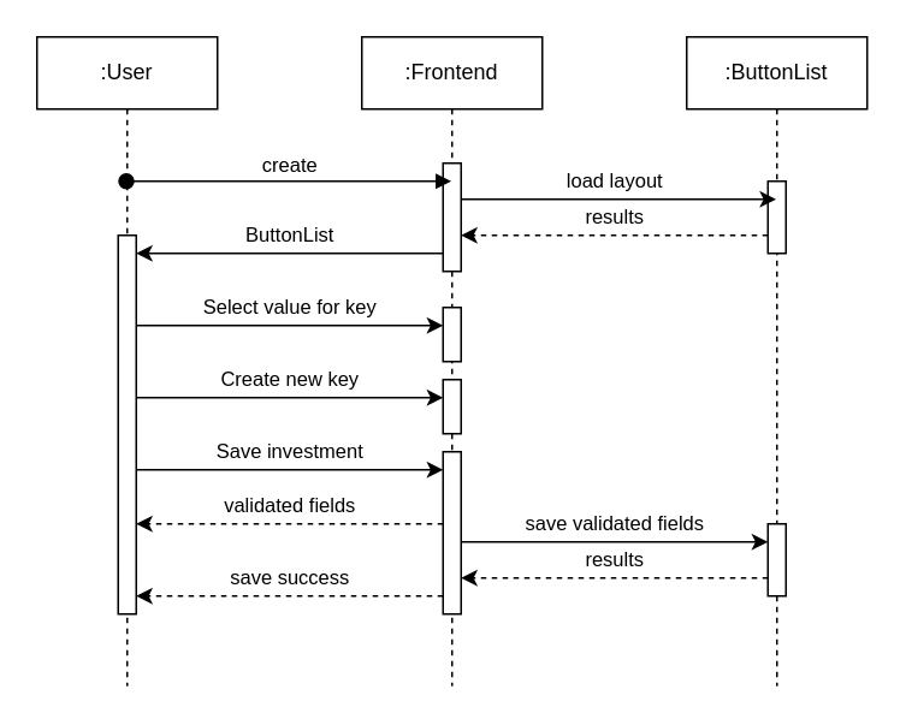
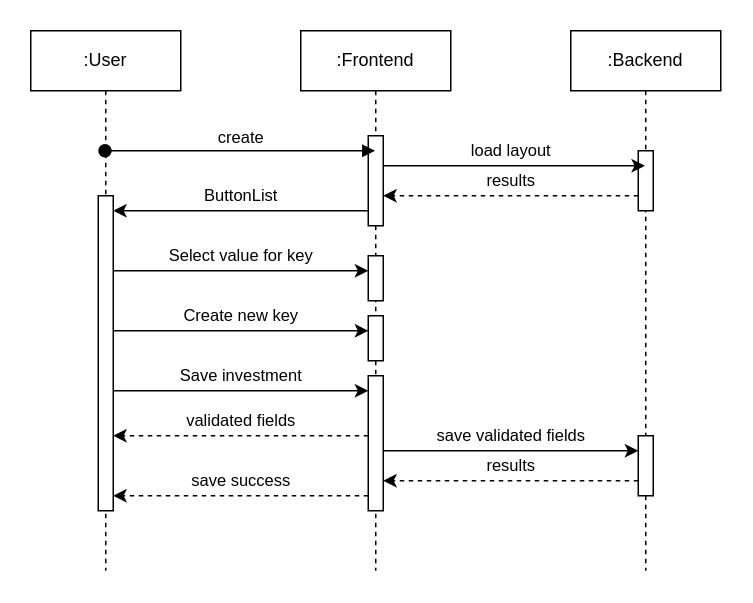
  <mxCell id="0" />
  <mxCell id="1" parent="0" />
  <mxCell id="2" value=":User" style="shape=umlLifeline;perimeter=lifelinePerimeter;whiteSpace=wrap;html=1;container=0;dropTarget=0;collapsible=0;recursiveResize=0;outlineConnect=0;portConstraint=eastwest;newEdgeStyle={&quot;edgeStyle&quot;:&quot;elbowEdgeStyle&quot;,&quot;elbow&quot;:&quot;vertical&quot;,&quot;curved&quot;:0,&quot;rounded&quot;:0};" parent="1" vertex="1"><mxGeometry x="20" y="20" width="100" height="360" as="geometry" /></mxCell>
  <mxCell id="3" value=":Frontend" style="shape=umlLifeline;perimeter=lifelinePerimeter;whiteSpace=wrap;html=1;container=0;dropTarget=0;collapsible=0;recursiveResize=0;outlineConnect=0;portConstraint=eastwest;newEdgeStyle={&quot;edgeStyle&quot;:&quot;elbowEdgeStyle&quot;,&quot;elbow&quot;:&quot;vertical&quot;,&quot;curved&quot;:0,&quot;rounded&quot;:0};" parent="1" vertex="1"><mxGeometry x="200" y="20" width="100" height="360" as="geometry" /></mxCell>
  <mxCell id="4" value="" style="html=1;points=[];perimeter=orthogonalPerimeter;outlineConnect=0;targetShapes=umlLifeline;portConstraint=eastwest;newEdgeStyle={&quot;edgeStyle&quot;:&quot;elbowEdgeStyle&quot;,&quot;elbow&quot;:&quot;vertical&quot;,&quot;curved&quot;:0,&quot;rounded&quot;:0};" vertex="1" parent="3"><mxGeometry x="45" y="70" width="10" height="60" as="geometry" /></mxCell>
  <mxCell id="5" value="" style="html=1;points=[];perimeter=orthogonalPerimeter;outlineConnect=0;targetShapes=umlLifeline;portConstraint=eastwest;newEdgeStyle={&quot;edgeStyle&quot;:&quot;elbowEdgeStyle&quot;,&quot;elbow&quot;:&quot;vertical&quot;,&quot;curved&quot;:0,&quot;rounded&quot;:0};" vertex="1" parent="3"><mxGeometry x="45" y="150" width="10" height="30" as="geometry" /></mxCell>
  <mxCell id="6" value="" style="html=1;points=[];perimeter=orthogonalPerimeter;outlineConnect=0;targetShapes=umlLifeline;portConstraint=eastwest;newEdgeStyle={&quot;edgeStyle&quot;:&quot;elbowEdgeStyle&quot;,&quot;elbow&quot;:&quot;vertical&quot;,&quot;curved&quot;:0,&quot;rounded&quot;:0};" vertex="1" parent="3"><mxGeometry x="45" y="190" width="10" height="30" as="geometry" /></mxCell>
  <mxCell id="7" style="edgeStyle=elbowEdgeStyle;rounded=0;orthogonalLoop=1;jettySize=auto;html=1;elbow=vertical;curved=0;" edge="1" parent="3"><mxGeometry relative="1" as="geometry"><mxPoint x="-130" y="230" as="sourcePoint" /><mxPoint x="-130" y="230" as="targetPoint" /><Array as="points" /></mxGeometry></mxCell>
  <mxCell id="8" value="Create new key" style="edgeStyle=elbowEdgeStyle;rounded=0;orthogonalLoop=1;jettySize=auto;html=1;elbow=vertical;curved=0;" edge="1" target="6" parent="3"><mxGeometry y="10" relative="1" as="geometry"><mxPoint x="-125" y="200" as="sourcePoint" /><Array as="points"><mxPoint x="-40" y="200" /></Array><mxPoint as="offset" /></mxGeometry></mxCell>
  <mxCell id="9" value="" style="html=1;points=[];perimeter=orthogonalPerimeter;outlineConnect=0;targetShapes=umlLifeline;portConstraint=eastwest;newEdgeStyle={&quot;edgeStyle&quot;:&quot;elbowEdgeStyle&quot;,&quot;elbow&quot;:&quot;vertical&quot;,&quot;curved&quot;:0,&quot;rounded&quot;:0};" vertex="1" parent="3"><mxGeometry x="45" y="230" width="10" height="90" as="geometry" /></mxCell>
  <mxCell id="10" style="edgeStyle=elbowEdgeStyle;rounded=0;orthogonalLoop=1;jettySize=auto;html=1;elbow=vertical;curved=0;" edge="1" parent="3"><mxGeometry relative="1" as="geometry"><mxPoint x="-130" y="270" as="sourcePoint" /><mxPoint x="-130" y="270" as="targetPoint" /><Array as="points" /></mxGeometry></mxCell>
  <mxCell id="11" value="Save investment" style="edgeStyle=elbowEdgeStyle;rounded=0;orthogonalLoop=1;jettySize=auto;html=1;elbow=vertical;curved=0;" edge="1" target="9" parent="3"><mxGeometry y="10" relative="1" as="geometry"><mxPoint x="-125" y="240" as="sourcePoint" /><Array as="points"><mxPoint x="-40" y="240" /></Array><mxPoint as="offset" /></mxGeometry></mxCell>
- <mxCell id="12" value=":ButtonList" style="shape=umlLifeline;perimeter=lifelinePerimeter;whiteSpace=wrap;html=1;container=0;dropTarget=0;collapsible=0;recursiveResize=0;outlineConnect=0;portConstraint=eastwest;newEdgeStyle={&quot;edgeStyle&quot;:&quot;elbowEdgeStyle&quot;,&quot;elbow&quot;:&quot;vertical&quot;,&quot;curved&quot;:0,&quot;rounded&quot;:0};" vertex="1" parent="1"><mxGeometry x="380" y="20" width="100" height="360" as="geometry" /></mxCell>
+ <mxCell id="12" value=":Backend" style="shape=umlLifeline;perimeter=lifelinePerimeter;whiteSpace=wrap;html=1;container=0;dropTarget=0;collapsible=0;recursiveResize=0;outlineConnect=0;portConstraint=eastwest;newEdgeStyle={&quot;edgeStyle&quot;:&quot;elbowEdgeStyle&quot;,&quot;elbow&quot;:&quot;vertical&quot;,&quot;curved&quot;:0,&quot;rounded&quot;:0};" vertex="1" parent="1"><mxGeometry x="380" y="20" width="100" height="360" as="geometry" /></mxCell>
  <mxCell id="13" value="" style="html=1;points=[];perimeter=orthogonalPerimeter;outlineConnect=0;targetShapes=umlLifeline;portConstraint=eastwest;newEdgeStyle={&quot;edgeStyle&quot;:&quot;elbowEdgeStyle&quot;,&quot;elbow&quot;:&quot;vertical&quot;,&quot;curved&quot;:0,&quot;rounded&quot;:0};" vertex="1" parent="12"><mxGeometry x="45" y="80" width="10" height="40" as="geometry" /></mxCell>
  <mxCell id="14" value="" style="html=1;points=[];perimeter=orthogonalPerimeter;outlineConnect=0;targetShapes=umlLifeline;portConstraint=eastwest;newEdgeStyle={&quot;edgeStyle&quot;:&quot;elbowEdgeStyle&quot;,&quot;elbow&quot;:&quot;vertical&quot;,&quot;curved&quot;:0,&quot;rounded&quot;:0};" vertex="1" parent="12"><mxGeometry x="45" y="270" width="10" height="40" as="geometry" /></mxCell>
  <mxCell id="15" value="create" style="html=1;verticalAlign=bottom;startArrow=oval;endArrow=block;startSize=8;edgeStyle=elbowEdgeStyle;elbow=vertical;curved=0;rounded=0;" parent="1" target="3" edge="1" source="2"><mxGeometry relative="1" as="geometry"><mxPoint x="-80.001" y="110" as="sourcePoint" /><mxPoint x="249.64" y="310" as="targetPoint" /><Array as="points"><mxPoint x="160" y="100" /></Array></mxGeometry></mxCell>
  <mxCell id="16" value="load layout" style="edgeStyle=elbowEdgeStyle;rounded=0;orthogonalLoop=1;jettySize=auto;html=1;elbow=vertical;curved=0;" edge="1" parent="1" source="4" target="12"><mxGeometry x="-0.026" y="10" relative="1" as="geometry"><Array as="points"><mxPoint x="340" y="110" /></Array><mxPoint as="offset" /></mxGeometry></mxCell>
  <mxCell id="17" value="results" style="edgeStyle=elbowEdgeStyle;rounded=0;orthogonalLoop=1;jettySize=auto;html=1;elbow=vertical;curved=0;dashed=1;" edge="1" parent="1" source="13" target="4"><mxGeometry y="-10" relative="1" as="geometry"><Array as="points"><mxPoint x="310" y="130" /><mxPoint x="330" y="150" /><mxPoint x="340" y="150" /></Array><mxPoint as="offset" /></mxGeometry></mxCell>
  <mxCell id="18" style="edgeStyle=elbowEdgeStyle;rounded=0;orthogonalLoop=1;jettySize=auto;html=1;elbow=vertical;curved=0;" edge="1" parent="1" source="21" target="2"><mxGeometry relative="1" as="geometry"><Array as="points" /></mxGeometry></mxCell>
  <mxCell id="19" value="ButtonList" style="edgeStyle=elbowEdgeStyle;rounded=0;orthogonalLoop=1;jettySize=auto;html=1;elbow=vertical;curved=0;" edge="1" parent="1" source="4" target="21"><mxGeometry y="-10" relative="1" as="geometry"><mxPoint x="245" y="160" as="sourcePoint" /><mxPoint x="70" y="160" as="targetPoint" /><Array as="points"><mxPoint x="160" y="140" /></Array><mxPoint as="offset" /></mxGeometry></mxCell>
  <mxCell id="20" value="Select value for key" style="edgeStyle=elbowEdgeStyle;rounded=0;orthogonalLoop=1;jettySize=auto;html=1;elbow=vertical;curved=0;" edge="1" parent="1" source="21" target="5"><mxGeometry y="10" relative="1" as="geometry"><Array as="points"><mxPoint x="160" y="180" /></Array><mxPoint as="offset" /></mxGeometry></mxCell>
  <mxCell id="21" value="" style="html=1;points=[];perimeter=orthogonalPerimeter;outlineConnect=0;targetShapes=umlLifeline;portConstraint=eastwest;newEdgeStyle={&quot;edgeStyle&quot;:&quot;elbowEdgeStyle&quot;,&quot;elbow&quot;:&quot;vertical&quot;,&quot;curved&quot;:0,&quot;rounded&quot;:0};" parent="1" vertex="1"><mxGeometry x="65" y="130" width="10" height="210" as="geometry" /></mxCell>
  <mxCell id="22" value="validated fields" style="edgeStyle=elbowEdgeStyle;rounded=0;orthogonalLoop=1;jettySize=auto;html=1;elbow=vertical;curved=0;dashed=1;" edge="1" parent="1"><mxGeometry y="-10" relative="1" as="geometry"><mxPoint x="245" y="290" as="sourcePoint" /><mxPoint x="75" y="290" as="targetPoint" /><Array as="points"><mxPoint x="183" y="290" /></Array><mxPoint as="offset" /></mxGeometry></mxCell>
  <mxCell id="23" value="save validated fields" style="edgeStyle=elbowEdgeStyle;rounded=0;orthogonalLoop=1;jettySize=auto;html=1;elbow=vertical;curved=0;" edge="1" parent="1" source="9" target="14"><mxGeometry y="10" relative="1" as="geometry"><Array as="points"><mxPoint x="280" y="300" /></Array><mxPoint as="offset" /></mxGeometry></mxCell>
  <mxCell id="24" value="results" style="edgeStyle=elbowEdgeStyle;rounded=0;orthogonalLoop=1;jettySize=auto;html=1;elbow=vertical;curved=0;dashed=1;" edge="1" parent="1"><mxGeometry y="-10" relative="1" as="geometry"><mxPoint x="425" y="320" as="sourcePoint" /><mxPoint x="255" y="320" as="targetPoint" /><mxPoint as="offset" /></mxGeometry></mxCell>
  <mxCell id="25" value="save success" style="edgeStyle=elbowEdgeStyle;rounded=0;orthogonalLoop=1;jettySize=auto;html=1;elbow=vertical;curved=0;dashed=1;" edge="1" parent="1"><mxGeometry y="-10" relative="1" as="geometry"><mxPoint x="245" y="330.003" as="sourcePoint" /><mxPoint x="75" y="330.003" as="targetPoint" /><mxPoint as="offset" /></mxGeometry></mxCell>
